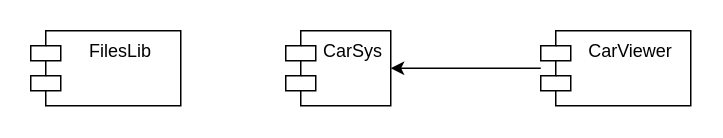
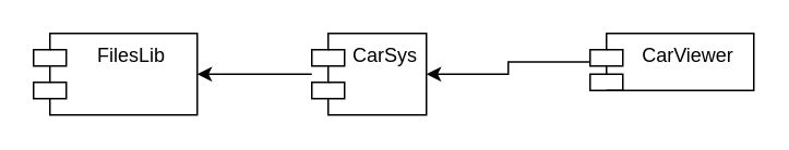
  <mxCell id="0" />
  <mxCell id="1" parent="0" />
  <mxCell id="2" value="FilesLib" style="shape=module;align=left;spacingLeft=20;align=center;verticalAlign=top;whiteSpace=wrap;html=1;" parent="1" vertex="1"><mxGeometry x="20" y="20" width="100" height="50" as="geometry" /></mxCell>
+ <mxCell id="3" style="edgeStyle=orthogonalEdgeStyle;rounded=0;orthogonalLoop=1;jettySize=auto;html=1;entryX=1;entryY=0.5;entryDx=0;entryDy=0;" parent="1" source="4" target="2" edge="1"><mxGeometry relative="1" as="geometry" /></mxCell>
  <mxCell id="4" value="&lt;div&gt;CarSys&lt;/div&gt;" style="shape=module;align=left;spacingLeft=20;align=center;verticalAlign=top;whiteSpace=wrap;html=1;" parent="1" vertex="1"><mxGeometry x="190" y="20" width="70" height="50" as="geometry" /></mxCell>
  <mxCell id="5" style="edgeStyle=orthogonalEdgeStyle;rounded=0;orthogonalLoop=1;jettySize=auto;html=1;entryX=1;entryY=0.5;entryDx=0;entryDy=0;" parent="1" source="6" target="4" edge="1"><mxGeometry relative="1" as="geometry" /></mxCell>
- <mxCell id="6" value="CarViewer" style="shape=module;align=left;spacingLeft=20;align=center;verticalAlign=top;whiteSpace=wrap;html=1;" parent="1" vertex="1"><mxGeometry x="360" y="20" width="100" height="50" as="geometry" /></mxCell>
+ <mxCell id="6" value="CarViewer" style="shape=module;align=left;spacingLeft=20;align=center;verticalAlign=top;whiteSpace=wrap;html=1;" parent="1" vertex="1"><mxGeometry x="360" y="20" width="100" height="35" as="geometry" /></mxCell>
